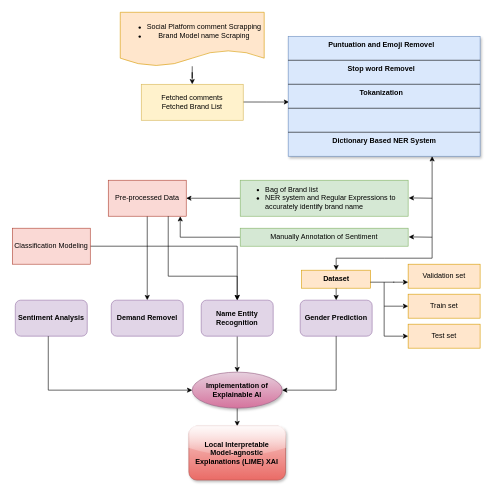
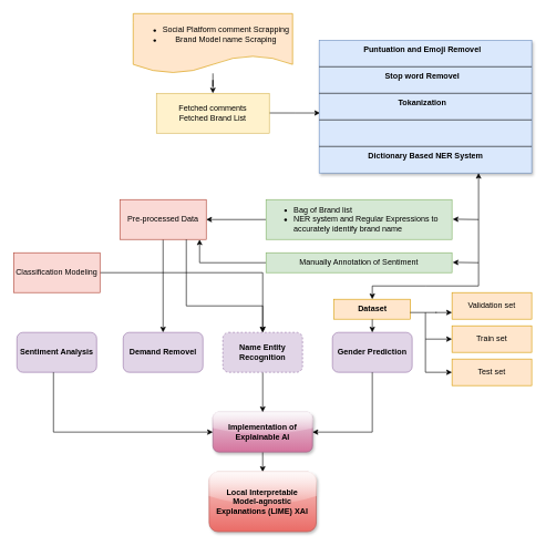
  <mxCell id="0" />
  <mxCell id="1" parent="0" />
  <mxCell id="2" value="" style="edgeStyle=orthogonalEdgeStyle;rounded=0;orthogonalLoop=1;jettySize=auto;html=1;" edge="1" parent="1" source="3" target="5"><mxGeometry relative="1" as="geometry" /></mxCell>
  <mxCell id="3" value="&lt;ul&gt;&lt;li&gt;Social Platform comment Scrapping&lt;/li&gt;&lt;li&gt;Brand Model name Scraping&lt;/li&gt;&lt;/ul&gt;" style="shape=document;whiteSpace=wrap;html=1;boundedLbl=1;fillColor=#ffe6cc;strokeColor=#d79b00;" vertex="1" parent="1"><mxGeometry x="200" y="20" width="240" height="90" as="geometry" /></mxCell>
  <mxCell id="4" style="edgeStyle=orthogonalEdgeStyle;rounded=0;orthogonalLoop=1;jettySize=auto;html=1;entryX=-0.005;entryY=0.548;entryDx=0;entryDy=0;entryPerimeter=0;exitX=0.971;exitY=0.493;exitDx=0;exitDy=0;exitPerimeter=0;" edge="1" parent="1" source="5"><mxGeometry relative="1" as="geometry"><mxPoint x="408" y="170" as="sourcePoint" /><mxPoint x="481.4" y="169.6" as="targetPoint" /></mxGeometry></mxCell>
  <mxCell id="5" value="Fetched comments&lt;br&gt;Fetched Brand List" style="rounded=0;whiteSpace=wrap;html=1;fillColor=#fff2cc;strokeColor=#d6b656;" vertex="1" parent="1"><mxGeometry x="235" y="140" width="170" height="60" as="geometry" /></mxCell>
  <mxCell id="6" value="" style="rounded=0;whiteSpace=wrap;html=1;glass=0;shadow=1;fillColor=#dae8fc;strokeColor=#6c8ebf;" vertex="1" parent="1"><mxGeometry x="480" y="60" width="320" height="200" as="geometry" /></mxCell>
  <mxCell id="7" value="&lt;b&gt;Puntuation and Emoji Removel&lt;/b&gt;" style="text;html=1;align=center;verticalAlign=middle;resizable=0;points=[];autosize=1;strokeColor=none;fillColor=none;" vertex="1" parent="1"><mxGeometry x="535" y="60" width="200" height="30" as="geometry" /></mxCell>
  <mxCell id="8" value="&lt;b&gt;Stop word Removel&lt;/b&gt;" style="text;html=1;align=center;verticalAlign=middle;resizable=0;points=[];autosize=1;strokeColor=none;fillColor=none;" vertex="1" parent="1"><mxGeometry x="565" y="100" width="140" height="30" as="geometry" /></mxCell>
  <mxCell id="9" value="&lt;b&gt;Tokanization&lt;/b&gt;" style="text;html=1;align=center;verticalAlign=middle;resizable=0;points=[];autosize=1;strokeColor=none;fillColor=none;" vertex="1" parent="1"><mxGeometry x="585" y="140" width="100" height="30" as="geometry" /></mxCell>
  <mxCell id="10" value="&lt;span style=&quot;background-color: initial;&quot;&gt;&lt;b&gt;Dictionary Based NER System&lt;/b&gt;&lt;/span&gt;" style="text;html=1;align=center;verticalAlign=middle;resizable=0;points=[];autosize=1;strokeColor=none;fillColor=none;" vertex="1" parent="1"><mxGeometry x="540" y="220" width="200" height="30" as="geometry" /></mxCell>
  <mxCell id="11" value="" style="endArrow=none;html=1;rounded=0;entryX=1;entryY=0.25;entryDx=0;entryDy=0;" edge="1" parent="1"><mxGeometry width="50" height="50" relative="1" as="geometry"><mxPoint x="480" y="100" as="sourcePoint" /><mxPoint x="800" y="100" as="targetPoint" /></mxGeometry></mxCell>
  <mxCell id="12" value="" style="endArrow=none;html=1;rounded=0;entryX=1;entryY=0.25;entryDx=0;entryDy=0;" edge="1" parent="1"><mxGeometry width="50" height="50" relative="1" as="geometry"><mxPoint x="480" y="140" as="sourcePoint" /><mxPoint x="800" y="140" as="targetPoint" /></mxGeometry></mxCell>
  <mxCell id="13" value="" style="endArrow=none;html=1;rounded=0;entryX=1;entryY=0.25;entryDx=0;entryDy=0;" edge="1" parent="1"><mxGeometry width="50" height="50" relative="1" as="geometry"><mxPoint x="480" y="180" as="sourcePoint" /><mxPoint x="800" y="180" as="targetPoint" /></mxGeometry></mxCell>
  <mxCell id="14" value="" style="endArrow=none;html=1;rounded=0;entryX=1;entryY=0.25;entryDx=0;entryDy=0;" edge="1" parent="1"><mxGeometry width="50" height="50" relative="1" as="geometry"><mxPoint x="480" y="220" as="sourcePoint" /><mxPoint x="800" y="220" as="targetPoint" /></mxGeometry></mxCell>
  <mxCell id="15" value="" style="edgeStyle=orthogonalEdgeStyle;rounded=0;orthogonalLoop=1;jettySize=auto;html=1;" edge="1" parent="1" source="16" target="23"><mxGeometry relative="1" as="geometry" /></mxCell>
  <mxCell id="16" value="&lt;ul&gt;&lt;li&gt;Bag of Brand list&lt;/li&gt;&lt;li&gt;NER system and Regular Expressions to accurately identify brand name&lt;/li&gt;&lt;/ul&gt;" style="rounded=0;whiteSpace=wrap;html=1;fillColor=#d5e8d4;strokeColor=#82b366;align=left;" vertex="1" parent="1"><mxGeometry x="400" y="300" width="280" height="60" as="geometry" /></mxCell>
  <mxCell id="17" value="" style="edgeStyle=orthogonalEdgeStyle;rounded=0;orthogonalLoop=1;jettySize=auto;html=1;" edge="1" parent="1" source="18" target="23"><mxGeometry relative="1" as="geometry"><Array as="points"><mxPoint x="300" y="395" /></Array></mxGeometry></mxCell>
  <mxCell id="18" value="Manually Annotation of Sentiment" style="rounded=0;whiteSpace=wrap;html=1;fillColor=#d5e8d4;strokeColor=#82b366;" vertex="1" parent="1"><mxGeometry x="400" y="380" width="280" height="30" as="geometry" /></mxCell>
  <mxCell id="19" value="" style="endArrow=classic;startArrow=classic;html=1;rounded=0;entryX=0.75;entryY=1;entryDx=0;entryDy=0;fontStyle=1" edge="1" parent="1" source="30" target="6"><mxGeometry width="50" height="50" relative="1" as="geometry"><mxPoint x="560" y="480" as="sourcePoint" /><mxPoint x="760" y="280" as="targetPoint" /><Array as="points"><mxPoint x="560" y="430" /><mxPoint x="640" y="430" /><mxPoint x="720" y="430" /></Array></mxGeometry></mxCell>
  <mxCell id="20" value="" style="endArrow=classic;html=1;rounded=0;entryX=1.025;entryY=0.667;entryDx=0;entryDy=0;entryPerimeter=0;" edge="1" parent="1"><mxGeometry width="50" height="50" relative="1" as="geometry"><mxPoint x="720" y="395" as="sourcePoint" /><mxPoint x="681" y="394.5" as="targetPoint" /></mxGeometry></mxCell>
  <mxCell id="21" value="" style="endArrow=classic;html=1;rounded=0;entryX=1.025;entryY=0.667;entryDx=0;entryDy=0;entryPerimeter=0;" edge="1" parent="1"><mxGeometry width="50" height="50" relative="1" as="geometry"><mxPoint x="720" y="330" as="sourcePoint" /><mxPoint x="681" y="329.5" as="targetPoint" /></mxGeometry></mxCell>
  <mxCell id="22" style="edgeStyle=orthogonalEdgeStyle;rounded=0;orthogonalLoop=1;jettySize=auto;html=1;exitX=0.5;exitY=1;exitDx=0;exitDy=0;" edge="1" parent="1"><mxGeometry relative="1" as="geometry"><mxPoint x="245" y="500" as="targetPoint" /><mxPoint x="245" y="321" as="sourcePoint" /></mxGeometry></mxCell>
  <mxCell id="23" value="Pre-processed Data" style="rounded=0;whiteSpace=wrap;html=1;fillColor=#fad9d5;strokeColor=#ae4132;" vertex="1" parent="1"><mxGeometry x="180" y="300" width="130" height="60" as="geometry" /></mxCell>
  <mxCell id="24" value="" style="edgeStyle=orthogonalEdgeStyle;rounded=0;orthogonalLoop=1;jettySize=auto;html=1;" edge="1" parent="1" source="25" target="43"><mxGeometry relative="1" as="geometry" /></mxCell>
  <mxCell id="25" value="Classification Modeling" style="rounded=0;whiteSpace=wrap;html=1;fillColor=#fad9d5;strokeColor=#ae4132;" vertex="1" parent="1"><mxGeometry x="20" y="380" width="130" height="60" as="geometry" /></mxCell>
  <mxCell id="26" value="&lt;b&gt;Sentiment Analysis&lt;/b&gt;" style="rounded=1;whiteSpace=wrap;html=1;fillColor=#e1d5e7;strokeColor=#9673a6;" vertex="1" parent="1"><mxGeometry x="25" y="500" width="120" height="60" as="geometry" /></mxCell>
  <mxCell id="27" value="&lt;b&gt;Demand Removel&lt;/b&gt;" style="rounded=1;whiteSpace=wrap;html=1;fillColor=#e1d5e7;strokeColor=#9673a6;" vertex="1" parent="1"><mxGeometry x="185" y="500" width="120" height="60" as="geometry" /></mxCell>
  <mxCell id="28" value="" style="edgeStyle=orthogonalEdgeStyle;rounded=0;orthogonalLoop=1;jettySize=auto;html=1;" edge="1" parent="1" source="29" target="45"><mxGeometry relative="1" as="geometry" /></mxCell>
- <mxCell id="29" value="&lt;b&gt;Implementation of Explainable AI&lt;/b&gt;" style="ellipse;whiteSpace=wrap;html=1;fillColor=#e6d0de;strokeColor=#996185;gradientColor=#d5739d;shadow=1;glass=1;" vertex="1" parent="1"><mxGeometry x="320" y="620" width="150" height="60" as="geometry" /></mxCell>
+ <mxCell id="29" value="&lt;b&gt;Implementation of Explainable AI&lt;/b&gt;" style="rounded=1;whiteSpace=wrap;html=1;fillColor=#e6d0de;strokeColor=#996185;gradientColor=#d5739d;shadow=1;glass=1;" vertex="1" parent="1"><mxGeometry x="320" y="620" width="150" height="60" as="geometry" /></mxCell>
  <mxCell id="30" value="&lt;b&gt;Dataset&lt;/b&gt;" style="rounded=0;whiteSpace=wrap;html=1;fillColor=#ffe6cc;strokeColor=#d79b00;" vertex="1" parent="1"><mxGeometry x="502.5" y="450" width="115" height="30" as="geometry" /></mxCell>
  <mxCell id="31" value="&lt;b style=&quot;border-color: var(--border-color);&quot;&gt;Gender Prediction&lt;/b&gt;" style="rounded=1;whiteSpace=wrap;html=1;fillColor=#e1d5e7;strokeColor=#9673a6;" vertex="1" parent="1"><mxGeometry x="500" y="500" width="120" height="60" as="geometry" /></mxCell>
  <mxCell id="32" value="" style="endArrow=classic;html=1;rounded=0;entryX=0.5;entryY=0;entryDx=0;entryDy=0;" edge="1" parent="1" target="31"><mxGeometry width="50" height="50" relative="1" as="geometry"><mxPoint x="560" y="480" as="sourcePoint" /><mxPoint x="610" y="430" as="targetPoint" /></mxGeometry></mxCell>
  <mxCell id="33" value="" style="endArrow=classic;html=1;rounded=0;entryX=0;entryY=0.5;entryDx=0;entryDy=0;" edge="1" parent="1" target="29"><mxGeometry width="50" height="50" relative="1" as="geometry"><mxPoint y="560" as="sourcePoint" x="80" /><mxPoint x="320" y="610" as="targetPoint" /><Array as="points"><mxPoint y="650" x="80" /></Array></mxGeometry></mxCell>
  <mxCell id="34" value="" style="endArrow=classic;html=1;rounded=0;entryX=1;entryY=0.5;entryDx=0;entryDy=0;" edge="1" parent="1" target="29"><mxGeometry width="50" height="50" relative="1" as="geometry"><mxPoint x="560" y="560" as="sourcePoint" /><mxPoint x="470" y="670" as="targetPoint" /><Array as="points"><mxPoint x="560" y="650" /></Array></mxGeometry></mxCell>
  <mxCell id="35" value="Validation set" style="rounded=0;whiteSpace=wrap;html=1;fillColor=#ffe6cc;strokeColor=#d79b00;" vertex="1" parent="1"><mxGeometry x="680" y="440" width="120" height="40" as="geometry" /></mxCell>
  <mxCell id="36" value="Test set" style="rounded=0;whiteSpace=wrap;html=1;fillColor=#ffe6cc;strokeColor=#d79b00;" vertex="1" parent="1"><mxGeometry x="680" y="540" width="120" height="40" as="geometry" /></mxCell>
  <mxCell id="37" value="Train set" style="rounded=0;whiteSpace=wrap;html=1;fillColor=#ffe6cc;strokeColor=#d79b00;" vertex="1" parent="1"><mxGeometry x="680" y="490" width="120" height="40" as="geometry" /></mxCell>
  <mxCell id="38" value="" style="endArrow=none;html=1;rounded=0;" edge="1" parent="1"><mxGeometry width="50" height="50" relative="1" as="geometry"><mxPoint x="617" y="470" as="sourcePoint" /><mxPoint x="657" y="470" as="targetPoint" /></mxGeometry></mxCell>
  <mxCell id="39" value="" style="endArrow=classic;html=1;rounded=0;entryX=0;entryY=0.75;entryDx=0;entryDy=0;" edge="1" parent="1" target="35"><mxGeometry width="50" height="50" relative="1" as="geometry"><mxPoint x="655" y="470" as="sourcePoint" /><mxPoint x="705" y="420" as="targetPoint" /></mxGeometry></mxCell>
  <mxCell id="40" value="" style="endArrow=classic;html=1;rounded=0;entryX=0;entryY=0.5;entryDx=0;entryDy=0;" edge="1" parent="1" target="37"><mxGeometry width="50" height="50" relative="1" as="geometry"><mxPoint x="640" y="470" as="sourcePoint" /><mxPoint x="690" y="420" as="targetPoint" /><Array as="points"><mxPoint x="640" y="510" /></Array></mxGeometry></mxCell>
  <mxCell id="41" value="" style="endArrow=classic;html=1;rounded=0;entryX=0;entryY=0.5;entryDx=0;entryDy=0;" edge="1" parent="1" target="36"><mxGeometry width="50" height="50" relative="1" as="geometry"><mxPoint x="640" y="510" as="sourcePoint" /><mxPoint x="690" y="460" as="targetPoint" /><Array as="points"><mxPoint x="640" y="560" /></Array></mxGeometry></mxCell>
  <mxCell id="42" value="" style="edgeStyle=orthogonalEdgeStyle;rounded=0;orthogonalLoop=1;jettySize=auto;html=1;" edge="1" parent="1" source="43" target="29"><mxGeometry relative="1" as="geometry" /></mxCell>
- <mxCell id="43" value="&lt;b&gt;Name Entity Recognition&lt;/b&gt;" style="rounded=1;whiteSpace=wrap;html=1;fillColor=#e1d5e7;strokeColor=#9673a6;" vertex="1" parent="1"><mxGeometry x="335" y="500" width="120" height="60" as="geometry" /></mxCell>
+ <mxCell id="43" value="&lt;b&gt;Name Entity Recognition&lt;/b&gt;" style="rounded=1;whiteSpace=wrap;html=1;fillColor=#e1d5e7;strokeColor=#9673a6;dashed=1;" vertex="1" parent="1"><mxGeometry x="335" y="500" width="120" height="60" as="geometry" /></mxCell>
  <mxCell id="44" value="" style="endArrow=classic;html=1;rounded=0;entryX=0.5;entryY=0;entryDx=0;entryDy=0;" edge="1" parent="1" target="43"><mxGeometry width="50" height="50" relative="1" as="geometry"><mxPoint x="280" y="360" as="sourcePoint" /><mxPoint x="330" y="310" as="targetPoint" /><Array as="points"><mxPoint x="280" y="460" /><mxPoint x="395" y="460" /></Array></mxGeometry></mxCell>
  <mxCell id="45" value="&lt;b&gt;Local Interpretable &lt;br&gt;Model-agnostic &lt;br&gt;Explanations (LIME) XAI&lt;/b&gt;" style="rounded=1;whiteSpace=wrap;html=1;fillColor=#f8cecc;strokeColor=#b85450;gradientColor=#ea6b66;shadow=1;glass=1;" vertex="1" parent="1"><mxGeometry x="314.38" y="710" width="161.25" height="90" as="geometry" /></mxCell>
